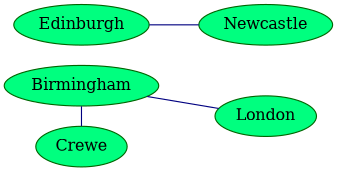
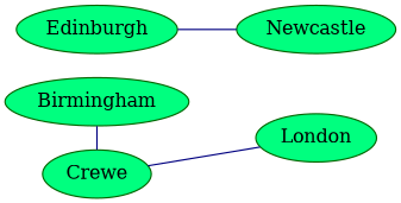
  graph {
    rankdir=LR
    node [color=darkgreen fillcolor=springgreen style=filled]
    edge [color=navy fontcolor=navy]
    Crewe
    Birmingham
    Newcastle
    London
    Edinburgh
    subgraph sub_1 {
      rank=same
      Crewe
      Birmingham
    }
    subgraph sub_2 {
      rank=same
      Newcastle
      London
    }
    Birmingham -- Crewe
-   Birmingham -- London
+   Crewe -- London
    Edinburgh -- Newcastle
  }
